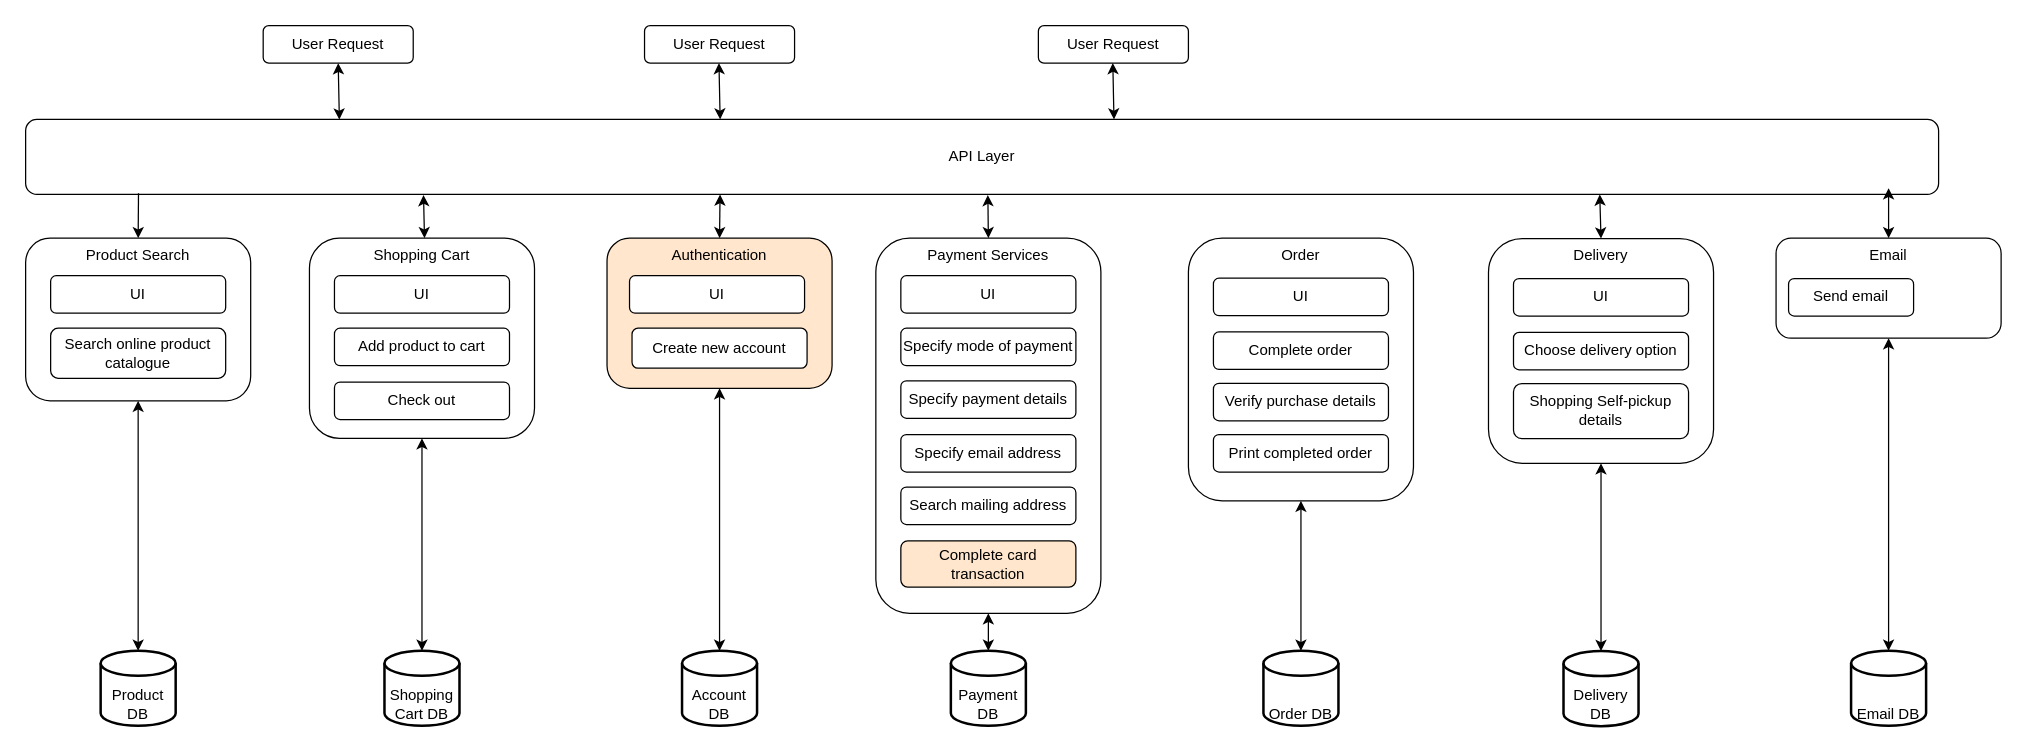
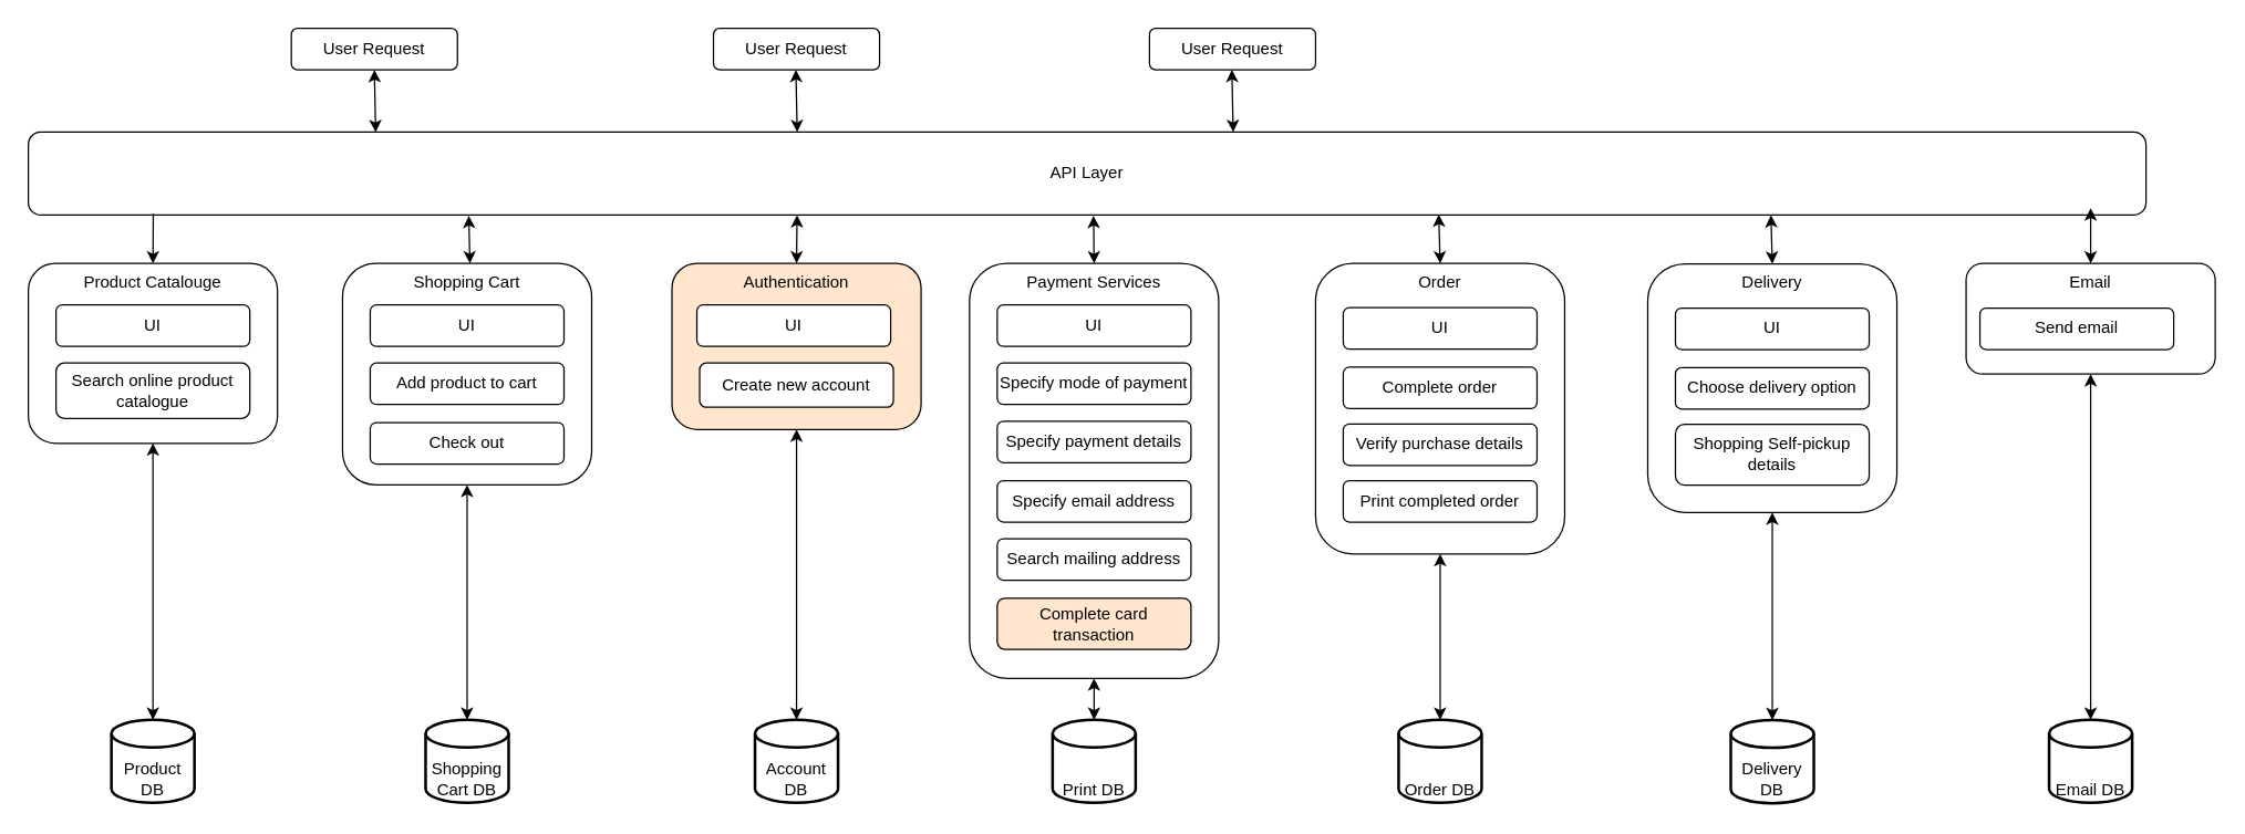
  <mxCell id="0" />
  <mxCell id="1" parent="0" />
  <mxCell id="2" value="API Layer" style="rounded=1;whiteSpace=wrap;html=1;" parent="1" vertex="1"><mxGeometry x="20" y="95" width="1530" height="60" as="geometry" /></mxCell>
  <mxCell id="3" value="" style="endArrow=classic;startArrow=classic;html=1;rounded=0;entryX=0.208;entryY=1.008;entryDx=0;entryDy=0;entryPerimeter=0;" parent="1" target="2" edge="1"><mxGeometry width="50" height="50" relative="1" as="geometry"><mxPoint x="339" y="190" as="sourcePoint" /><mxPoint x="340" y="160" as="targetPoint" /></mxGeometry></mxCell>
  <mxCell id="4" value="" style="endArrow=classic;startArrow=classic;html=1;rounded=0;entryX=0.363;entryY=1;entryDx=0;entryDy=0;exitX=0.5;exitY=0;exitDx=0;exitDy=0;entryPerimeter=0;" parent="1" source="33" target="2" edge="1"><mxGeometry width="50" height="50" relative="1" as="geometry"><mxPoint x="580" y="340" as="sourcePoint" /><mxPoint x="630" y="290" as="targetPoint" /></mxGeometry></mxCell>
  <mxCell id="5" value="" style="endArrow=classic;startArrow=classic;html=1;rounded=0;exitX=0.5;exitY=0;exitDx=0;exitDy=0;entryX=0.503;entryY=1.008;entryDx=0;entryDy=0;entryPerimeter=0;" parent="1" source="25" target="2" edge="1"><mxGeometry width="50" height="50" relative="1" as="geometry"><mxPoint x="580" y="340" as="sourcePoint" /><mxPoint x="790" y="160" as="targetPoint" /></mxGeometry></mxCell>
  <mxCell id="6" value="&lt;div&gt;User Request&lt;/div&gt;" style="rounded=1;whiteSpace=wrap;html=1;" parent="1" vertex="1"><mxGeometry x="210" y="20" width="120" height="30" as="geometry" /></mxCell>
  <mxCell id="7" value="&lt;div&gt;User Request&lt;/div&gt;" style="rounded=1;whiteSpace=wrap;html=1;" parent="1" vertex="1"><mxGeometry x="515" y="20" width="120" height="30" as="geometry" /></mxCell>
  <mxCell id="8" value="&lt;div&gt;User Request&lt;/div&gt;" style="rounded=1;whiteSpace=wrap;html=1;" parent="1" vertex="1"><mxGeometry x="830" y="20" width="120" height="30" as="geometry" /></mxCell>
  <mxCell id="9" value="" style="group;flipH=1;" parent="1" vertex="1" connectable="0"><mxGeometry x="950" y="190" width="180" height="210" as="geometry" /></mxCell>
  <mxCell id="10" value="Order" style="rounded=1;whiteSpace=wrap;html=1;imageVerticalAlign=middle;verticalAlign=top;" parent="9" vertex="1"><mxGeometry width="180" height="210" as="geometry" /></mxCell>
  <mxCell id="11" value="Complete order" style="rounded=1;whiteSpace=wrap;html=1;flipV=0;flipH=1;" parent="9" vertex="1"><mxGeometry x="20" y="75" width="140" height="30" as="geometry" /></mxCell>
  <mxCell id="12" value="Verify purchase details" style="rounded=1;whiteSpace=wrap;html=1;flipV=0;flipH=1;" parent="9" vertex="1"><mxGeometry x="20" y="116" width="140" height="30" as="geometry" /></mxCell>
  <mxCell id="13" value="Print completed order" style="rounded=1;whiteSpace=wrap;html=1;flipV=0;flipH=1;" parent="9" vertex="1"><mxGeometry x="20" y="157" width="140" height="30" as="geometry" /></mxCell>
  <mxCell id="14" value="UI" style="rounded=1;whiteSpace=wrap;html=1;flipV=0;flipH=1;" parent="9" vertex="1"><mxGeometry x="20" y="32" width="140" height="30" as="geometry" /></mxCell>
  <mxCell id="15" value="" style="group;flipH=1;" parent="1" vertex="1" connectable="0"><mxGeometry x="20" y="190" width="180" height="130" as="geometry" /></mxCell>
- <mxCell id="16" value="Product Search" style="rounded=1;whiteSpace=wrap;html=1;imageVerticalAlign=middle;verticalAlign=top;" parent="15" vertex="1"><mxGeometry width="180" height="130" as="geometry" /></mxCell>
+ <mxCell id="16" value="Product Catalouge" style="rounded=1;whiteSpace=wrap;html=1;imageVerticalAlign=middle;verticalAlign=top;" parent="15" vertex="1"><mxGeometry width="180" height="130" as="geometry" /></mxCell>
  <mxCell id="17" value="Search online product catalogue " style="rounded=1;whiteSpace=wrap;html=1;flipV=0;flipH=1;" parent="15" vertex="1"><mxGeometry x="20" y="72" width="140" height="40" as="geometry" /></mxCell>
  <mxCell id="18" value="UI" style="rounded=1;whiteSpace=wrap;html=1;flipV=0;flipH=1;" parent="15" vertex="1"><mxGeometry x="20" y="30" width="140" height="30" as="geometry" /></mxCell>
  <mxCell id="19" value="" style="group;flipH=1;" parent="1" vertex="1" connectable="0"><mxGeometry x="247" y="190" width="180" height="160" as="geometry" /></mxCell>
  <mxCell id="20" value="Shopping Cart" style="rounded=1;whiteSpace=wrap;html=1;imageVerticalAlign=middle;verticalAlign=top;" parent="19" vertex="1"><mxGeometry width="180" height="160" as="geometry" /></mxCell>
  <mxCell id="21" value="Add product to cart " style="rounded=1;whiteSpace=wrap;html=1;flipV=0;flipH=1;" parent="19" vertex="1"><mxGeometry x="20" y="72" width="140" height="30" as="geometry" /></mxCell>
  <mxCell id="22" value="Check out" style="rounded=1;whiteSpace=wrap;html=1;flipV=0;flipH=1;" parent="19" vertex="1"><mxGeometry x="20" y="115" width="140" height="30" as="geometry" /></mxCell>
  <mxCell id="23" value="UI" style="rounded=1;whiteSpace=wrap;html=1;flipV=0;flipH=1;" parent="19" vertex="1"><mxGeometry x="20" y="30" width="140" height="30" as="geometry" /></mxCell>
  <mxCell id="24" value="" style="group;flipH=1;" parent="1" vertex="1" connectable="0"><mxGeometry x="700" y="190" width="180" height="300" as="geometry" /></mxCell>
  <mxCell id="25" value="Payment Services" style="rounded=1;whiteSpace=wrap;html=1;imageVerticalAlign=middle;verticalAlign=top;" parent="24" vertex="1"><mxGeometry width="180" height="300" as="geometry" /></mxCell>
  <mxCell id="26" value="Specify mode of payment" style="rounded=1;whiteSpace=wrap;html=1;flipV=0;flipH=1;" parent="24" vertex="1"><mxGeometry x="20" y="72" width="140" height="30" as="geometry" /></mxCell>
  <mxCell id="27" value="Specify payment details" style="rounded=1;whiteSpace=wrap;html=1;flipV=0;flipH=1;" parent="24" vertex="1"><mxGeometry x="20" y="114" width="140" height="30" as="geometry" /></mxCell>
  <mxCell id="28" value="Complete card transaction" style="rounded=1;whiteSpace=wrap;html=1;flipV=0;flipH=1;fillColor=#ffe6cc;" parent="24" vertex="1"><mxGeometry x="20" y="242" width="140" height="37" as="geometry" /></mxCell>
  <mxCell id="29" value="Specify email address" style="rounded=1;whiteSpace=wrap;html=1;flipV=0;flipH=1;" parent="24" vertex="1"><mxGeometry x="20" y="157" width="140" height="30" as="geometry" /></mxCell>
  <mxCell id="30" value="Search mailing address" style="rounded=1;whiteSpace=wrap;html=1;flipV=0;flipH=1;" parent="24" vertex="1"><mxGeometry x="20" y="199" width="140" height="30" as="geometry" /></mxCell>
  <mxCell id="31" value="UI" style="rounded=1;whiteSpace=wrap;html=1;flipV=0;flipH=1;" parent="24" vertex="1"><mxGeometry x="20" y="30" width="140" height="30" as="geometry" /></mxCell>
  <mxCell id="32" value="" style="group" parent="1" vertex="1" connectable="0"><mxGeometry x="485" y="190" width="180" height="120" as="geometry" /></mxCell>
  <mxCell id="33" value="Authentication" style="rounded=1;whiteSpace=wrap;html=1;imageVerticalAlign=middle;verticalAlign=top;fillColor=#ffe6cc;" parent="32" vertex="1"><mxGeometry width="180" height="120" as="geometry" /></mxCell>
  <mxCell id="34" value="Create new account" style="rounded=1;whiteSpace=wrap;html=1;flipV=0;flipH=1;" parent="32" vertex="1"><mxGeometry x="20" y="72.004" width="140" height="32" as="geometry" /></mxCell>
  <mxCell id="35" value="UI" style="rounded=1;whiteSpace=wrap;html=1;flipV=0;flipH=1;" parent="32" vertex="1"><mxGeometry x="18" y="30" width="140" height="30" as="geometry" /></mxCell>
  <mxCell id="36" value="" style="endArrow=none;startArrow=classic;html=1;rounded=0;fontSize=12;exitX=0.5;exitY=0;exitDx=0;exitDy=0;entryX=0.059;entryY=0.983;entryDx=0;entryDy=0;entryPerimeter=0;" parent="1" source="16" target="2" edge="1"><mxGeometry width="50" height="50" relative="1" as="geometry"><mxPoint x="100" y="210" as="sourcePoint" /><mxPoint x="110" y="160" as="targetPoint" /></mxGeometry></mxCell>
+ <mxCell id="37" value="" style="endArrow=classic;startArrow=classic;html=1;rounded=0;fontSize=12;exitX=0.5;exitY=0;exitDx=0;exitDy=0;entryX=0.666;entryY=0.992;entryDx=0;entryDy=0;entryPerimeter=0;" parent="1" source="10" target="2" edge="1"><mxGeometry width="50" height="50" relative="1" as="geometry"><mxPoint x="1000" y="210" as="sourcePoint" /><mxPoint x="1040" y="160" as="targetPoint" /></mxGeometry></mxCell>
  <mxCell id="38" value="Product DB" style="strokeWidth=2;html=1;shape=mxgraph.flowchart.database;whiteSpace=wrap;fontSize=12;verticalAlign=bottom;" parent="1" vertex="1"><mxGeometry x="80" y="520" width="60" height="60" as="geometry" /></mxCell>
  <mxCell id="39" value="Shopping Cart DB" style="strokeWidth=2;html=1;shape=mxgraph.flowchart.database;whiteSpace=wrap;fontSize=12;verticalAlign=bottom;" parent="1" vertex="1"><mxGeometry x="307" y="520" width="60" height="60" as="geometry" /></mxCell>
  <mxCell id="40" value="Account DB" style="strokeWidth=2;html=1;shape=mxgraph.flowchart.database;whiteSpace=wrap;fontSize=12;verticalAlign=bottom;" parent="1" vertex="1"><mxGeometry x="545" y="520" width="60" height="60" as="geometry" /></mxCell>
- <mxCell id="41" value="Payment DB" style="strokeWidth=2;html=1;shape=mxgraph.flowchart.database;whiteSpace=wrap;fontSize=12;verticalAlign=bottom;" parent="1" vertex="1"><mxGeometry x="760" y="520" width="60" height="60" as="geometry" /></mxCell>
+ <mxCell id="41" value="Print DB" style="strokeWidth=2;html=1;shape=mxgraph.flowchart.database;whiteSpace=wrap;fontSize=12;verticalAlign=bottom;" parent="1" vertex="1"><mxGeometry x="760" y="520" width="60" height="60" as="geometry" /></mxCell>
  <mxCell id="42" value="Order DB" style="strokeWidth=2;html=1;shape=mxgraph.flowchart.database;whiteSpace=wrap;fontSize=12;verticalAlign=bottom;" parent="1" vertex="1"><mxGeometry x="1010" y="520" width="60" height="60" as="geometry" /></mxCell>
  <mxCell id="43" value="" style="endArrow=classic;startArrow=classic;html=1;rounded=0;fontSize=12;exitX=0.5;exitY=0;exitDx=0;exitDy=0;exitPerimeter=0;entryX=0.5;entryY=1;entryDx=0;entryDy=0;" parent="1" source="38" target="16" edge="1"><mxGeometry width="50" height="50" relative="1" as="geometry"><mxPoint x="120" y="490" as="sourcePoint" /><mxPoint x="109.77" y="450" as="targetPoint" /></mxGeometry></mxCell>
  <mxCell id="44" value="" style="endArrow=classic;startArrow=classic;html=1;rounded=0;fontSize=12;exitX=0.5;exitY=0;exitDx=0;exitDy=0;exitPerimeter=0;entryX=0.5;entryY=1;entryDx=0;entryDy=0;" parent="1" source="39" target="20" edge="1"><mxGeometry width="50" height="50" relative="1" as="geometry"><mxPoint x="320" y="510" as="sourcePoint" /><mxPoint x="320" y="310" as="targetPoint" /></mxGeometry></mxCell>
  <mxCell id="45" value="" style="endArrow=classic;startArrow=classic;html=1;rounded=0;fontSize=12;exitX=0.5;exitY=0;exitDx=0;exitDy=0;exitPerimeter=0;entryX=0.5;entryY=1;entryDx=0;entryDy=0;" parent="1" source="40" target="33" edge="1"><mxGeometry width="50" height="50" relative="1" as="geometry"><mxPoint x="574.77" y="510" as="sourcePoint" /><mxPoint x="574.77" y="310" as="targetPoint" /></mxGeometry></mxCell>
  <mxCell id="46" value="" style="endArrow=classic;startArrow=classic;html=1;rounded=0;fontSize=12;exitX=0.5;exitY=0;exitDx=0;exitDy=0;exitPerimeter=0;entryX=0.5;entryY=1;entryDx=0;entryDy=0;" parent="1" source="41" target="25" edge="1"><mxGeometry width="50" height="50" relative="1" as="geometry"><mxPoint x="810" y="640" as="sourcePoint" /><mxPoint x="810" y="430" as="targetPoint" /></mxGeometry></mxCell>
  <mxCell id="47" value="" style="endArrow=classic;startArrow=classic;html=1;rounded=0;fontSize=12;exitX=0.5;exitY=0;exitDx=0;exitDy=0;exitPerimeter=0;entryX=0.5;entryY=1;entryDx=0;entryDy=0;" parent="1" source="42" target="10" edge="1"><mxGeometry width="50" height="50" relative="1" as="geometry"><mxPoint x="1049.77" y="440" as="sourcePoint" /><mxPoint x="1049.77" y="410" as="targetPoint" /></mxGeometry></mxCell>
  <mxCell id="48" value="" style="endArrow=classic;startArrow=classic;html=1;rounded=0;fontSize=12;exitX=0.5;exitY=0;exitDx=0;exitDy=0;exitPerimeter=0;entryX=0.5;entryY=1;entryDx=0;entryDy=0;" edge="1" source="49" target="51" parent="1"><mxGeometry width="50" height="50" relative="1" as="geometry"><mxPoint x="1289.77" y="440.24" as="sourcePoint" /><mxPoint x="1289.77" y="410.24" as="targetPoint" /></mxGeometry></mxCell>
  <mxCell id="49" value="Delivery DB" style="strokeWidth=2;html=1;shape=mxgraph.flowchart.database;whiteSpace=wrap;fontSize=12;verticalAlign=bottom;" vertex="1" parent="1"><mxGeometry x="1250" y="520.24" width="60" height="60" as="geometry" /></mxCell>
  <mxCell id="50" value="" style="endArrow=classic;startArrow=classic;html=1;rounded=0;fontSize=12;exitX=0.5;exitY=0;exitDx=0;exitDy=0;entryX=0.918;entryY=0.996;entryDx=0;entryDy=0;entryPerimeter=0;" edge="1" source="51" parent="1"><mxGeometry width="50" height="50" relative="1" as="geometry"><mxPoint x="1240" y="210.24" as="sourcePoint" /><mxPoint x="1278.98" y="155" as="targetPoint" /></mxGeometry></mxCell>
  <mxCell id="51" value="Delivery" style="rounded=1;whiteSpace=wrap;html=1;imageVerticalAlign=middle;verticalAlign=top;" vertex="1" parent="1"><mxGeometry x="1190" y="190.24" width="180" height="179.76" as="geometry" /></mxCell>
  <mxCell id="52" value="Choose delivery option" style="rounded=1;whiteSpace=wrap;html=1;flipV=0;flipH=1;" vertex="1" parent="1"><mxGeometry x="1210" y="265.24" width="140" height="30" as="geometry" /></mxCell>
  <mxCell id="53" value="Shopping Self-pickup details" style="rounded=1;whiteSpace=wrap;html=1;flipV=0;flipH=1;" vertex="1" parent="1"><mxGeometry x="1210" y="306.24" width="140" height="44" as="geometry" /></mxCell>
  <mxCell id="54" value="UI" style="rounded=1;whiteSpace=wrap;html=1;flipV=0;flipH=1;" vertex="1" parent="1"><mxGeometry x="1210" y="222.24" width="140" height="30" as="geometry" /></mxCell>
  <mxCell id="55" value="Email" style="rounded=1;whiteSpace=wrap;html=1;imageVerticalAlign=middle;verticalAlign=top;" vertex="1" parent="1"><mxGeometry x="1420" y="190" width="180" height="80" as="geometry" /></mxCell>
- <mxCell id="56" value="Send email" style="rounded=1;whiteSpace=wrap;html=1;flipV=0;flipH=1;" vertex="1" parent="1"><mxGeometry x="1430" y="222.24" width="100" height="30" as="geometry" /></mxCell>
+ <mxCell id="56" value="Send email" style="rounded=1;whiteSpace=wrap;html=1;flipV=0;flipH=1;" vertex="1" parent="1"><mxGeometry x="1430" y="222.24" width="140" height="30" as="geometry" /></mxCell>
  <mxCell id="57" value="Email DB" style="strokeWidth=2;html=1;shape=mxgraph.flowchart.database;whiteSpace=wrap;fontSize=12;verticalAlign=bottom;" vertex="1" parent="1"><mxGeometry x="1480" y="520" width="60" height="60" as="geometry" /></mxCell>
  <mxCell id="58" value="" style="endArrow=classic;startArrow=classic;html=1;rounded=0;fontSize=12;exitX=0.5;exitY=0;exitDx=0;exitDy=0;exitPerimeter=0;entryX=0.5;entryY=1;entryDx=0;entryDy=0;" edge="1" source="57" parent="1" target="55"><mxGeometry width="50" height="50" relative="1" as="geometry"><mxPoint x="1519.77" y="430.24" as="sourcePoint" /><mxPoint x="1510" y="360" as="targetPoint" /></mxGeometry></mxCell>
  <mxCell id="59" value="" style="endArrow=classic;startArrow=classic;html=1;rounded=0;fontSize=12;exitX=0.5;exitY=0;exitDx=0;exitDy=0;" edge="1" parent="1" source="55"><mxGeometry width="50" height="50" relative="1" as="geometry"><mxPoint x="1300" y="200.24" as="sourcePoint" /><mxPoint x="1510" y="150" as="targetPoint" /></mxGeometry></mxCell>
  <mxCell id="60" value="" style="endArrow=classic;startArrow=classic;html=1;rounded=0;entryX=0.5;entryY=1;entryDx=0;entryDy=0;exitX=0.164;exitY=0.002;exitDx=0;exitDy=0;exitPerimeter=0;" edge="1" parent="1" source="2" target="6"><mxGeometry width="50" height="50" relative="1" as="geometry"><mxPoint x="240" y="100" as="sourcePoint" /><mxPoint x="290" y="50" as="targetPoint" /></mxGeometry></mxCell>
  <mxCell id="61" value="" style="endArrow=classic;startArrow=classic;html=1;rounded=0;entryX=0.5;entryY=1;entryDx=0;entryDy=0;exitX=0.164;exitY=0.002;exitDx=0;exitDy=0;exitPerimeter=0;" edge="1" parent="1"><mxGeometry width="50" height="50" relative="1" as="geometry"><mxPoint x="575.46" y="95" as="sourcePoint" /><mxPoint x="574.54" y="49.88" as="targetPoint" /></mxGeometry></mxCell>
  <mxCell id="62" value="" style="endArrow=classic;startArrow=classic;html=1;rounded=0;entryX=0.5;entryY=1;entryDx=0;entryDy=0;exitX=0.164;exitY=0.002;exitDx=0;exitDy=0;exitPerimeter=0;" edge="1" parent="1"><mxGeometry width="50" height="50" relative="1" as="geometry"><mxPoint x="890.46" y="95" as="sourcePoint" /><mxPoint x="889.54" y="49.88" as="targetPoint" /></mxGeometry></mxCell>
